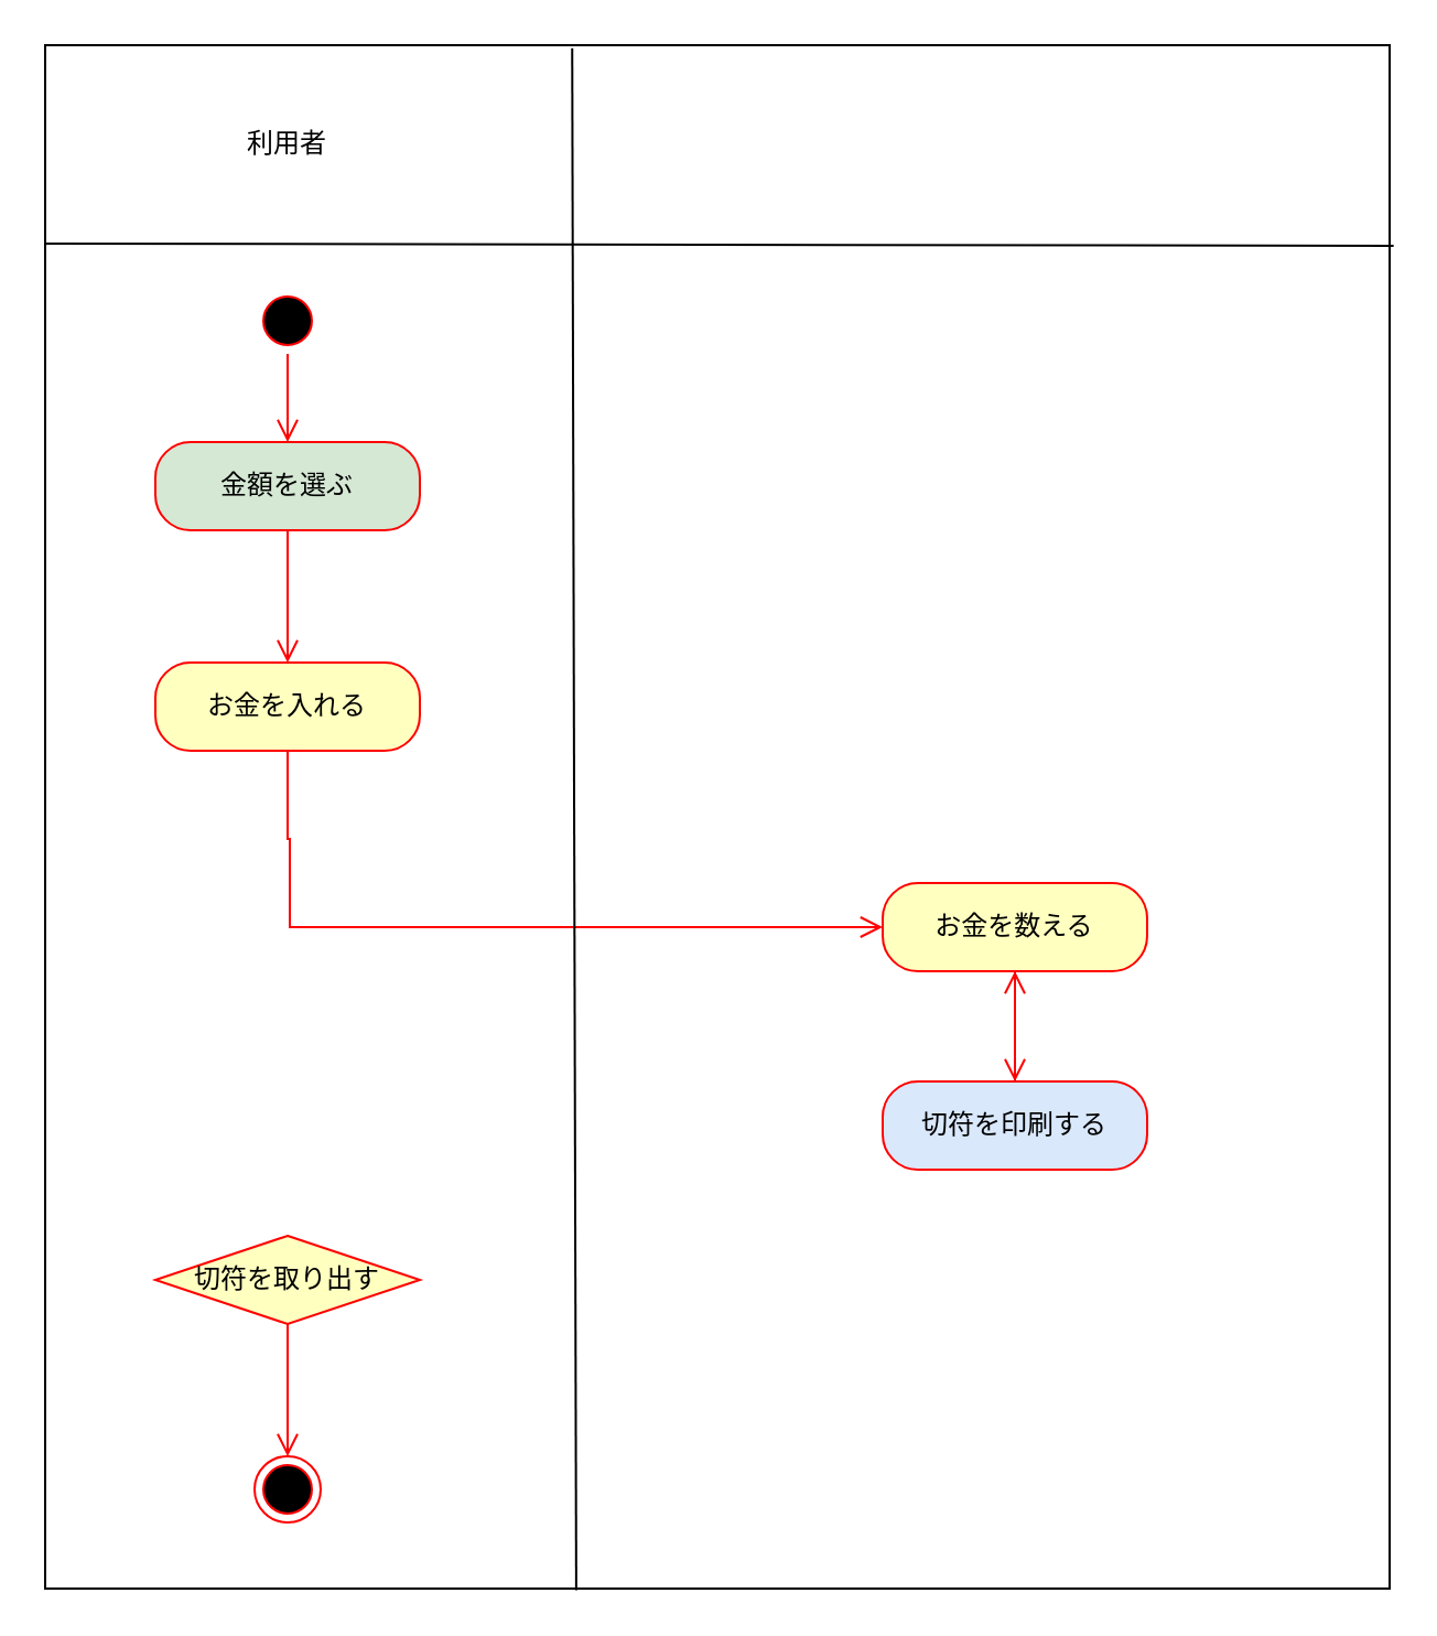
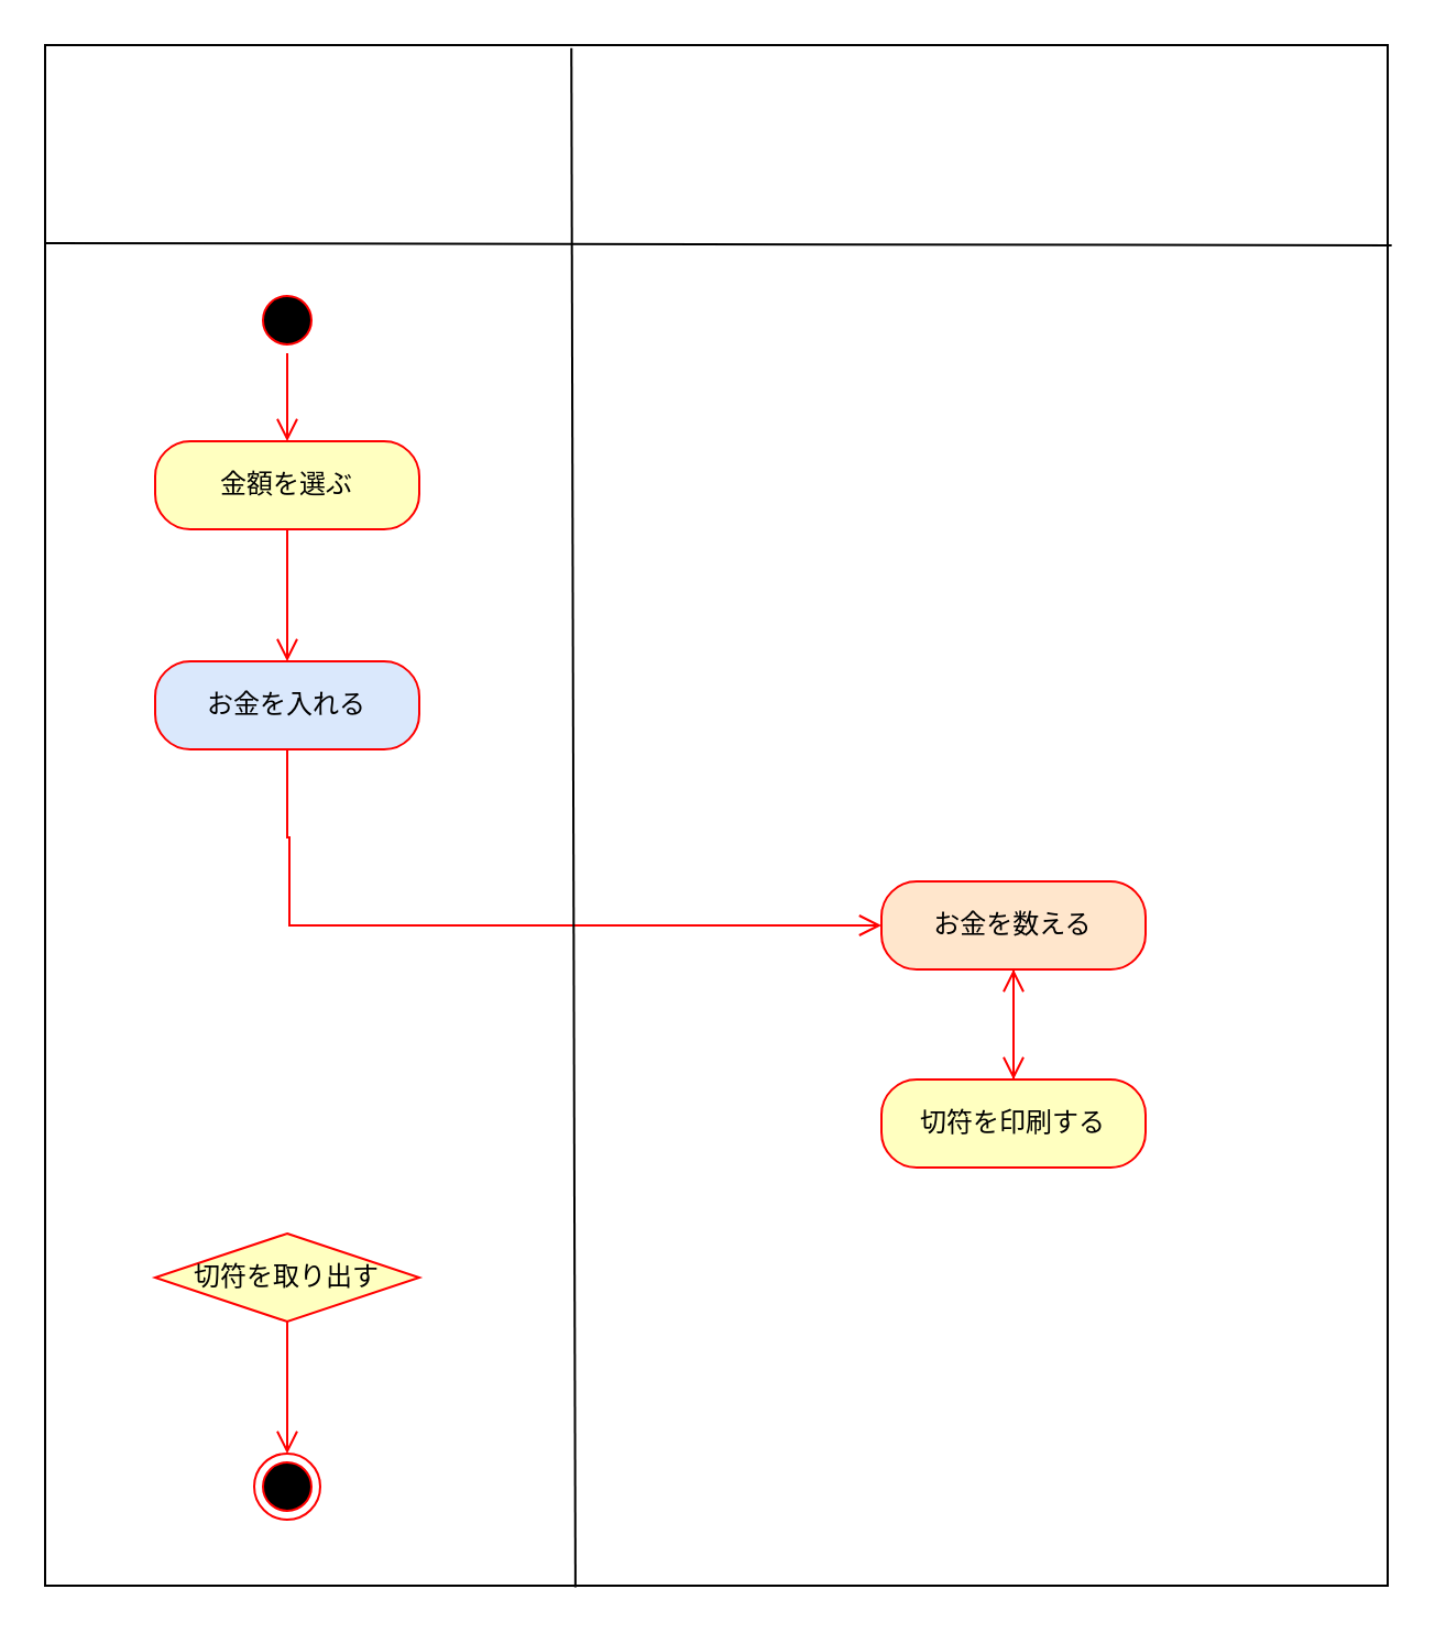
  <mxCell id="0" />
  <mxCell id="1" parent="0" />
  <mxCell id="2" value="" style="rounded=0;whiteSpace=wrap;html=1;" vertex="1" parent="1"><mxGeometry x="20" y="20" width="610" height="700" as="geometry" /></mxCell>
- <mxCell id="3" value="利用者" style="text;html=1;strokeColor=none;fillColor=none;align=center;verticalAlign=middle;whiteSpace=wrap;rounded=0;" vertex="1" parent="1"><mxGeometry x="100" y="50" width="60" height="30" as="geometry" /></mxCell>
  <mxCell id="4" value="" style="ellipse;html=1;shape=startState;fillColor=#000000;strokeColor=#ff0000;" vertex="1" parent="1"><mxGeometry x="115" y="130" width="30" height="30" as="geometry" /></mxCell>
  <mxCell id="5" value="" style="edgeStyle=orthogonalEdgeStyle;html=1;verticalAlign=bottom;endArrow=open;endSize=8;strokeColor=#ff0000;rounded=0;" edge="1" source="4" parent="1"><mxGeometry relative="1" as="geometry"><mxPoint x="130" y="200" as="targetPoint" /></mxGeometry></mxCell>
- <mxCell id="6" value="金額を選ぶ" style="rounded=1;whiteSpace=wrap;html=1;arcSize=40;fontColor=#000000;fillColor=#d5e8d4;strokeColor=#ff0000;" vertex="1" parent="1"><mxGeometry x="70" y="200" width="120" height="40" as="geometry" /></mxCell>
+ <mxCell id="6" value="金額を選ぶ" style="rounded=1;whiteSpace=wrap;html=1;arcSize=40;fontColor=#000000;fillColor=#ffffc0;strokeColor=#ff0000;" vertex="1" parent="1"><mxGeometry x="70" y="200" width="120" height="40" as="geometry" /></mxCell>
  <mxCell id="7" value="" style="edgeStyle=orthogonalEdgeStyle;html=1;verticalAlign=bottom;endArrow=open;endSize=8;strokeColor=#ff0000;rounded=0;" edge="1" source="6" parent="1"><mxGeometry relative="1" as="geometry"><mxPoint x="130" y="300" as="targetPoint" /></mxGeometry></mxCell>
- <mxCell id="8" value="お金を入れる" style="rounded=1;whiteSpace=wrap;html=1;arcSize=40;fontColor=#000000;fillColor=#ffffc0;strokeColor=#ff0000;" vertex="1" parent="1"><mxGeometry x="70" y="300" width="120" height="40" as="geometry" /></mxCell>
+ <mxCell id="8" value="お金を入れる" style="rounded=1;whiteSpace=wrap;html=1;arcSize=40;fontColor=#000000;fillColor=#dae8fc;strokeColor=#ff0000;" vertex="1" parent="1"><mxGeometry x="70" y="300" width="120" height="40" as="geometry" /></mxCell>
  <mxCell id="9" value="" style="edgeStyle=orthogonalEdgeStyle;html=1;verticalAlign=bottom;endArrow=open;endSize=8;strokeColor=#ff0000;rounded=0;entryX=0;entryY=0.5;entryDx=0;entryDy=0;exitX=0.5;exitY=1;exitDx=0;exitDy=0;" edge="1" source="8" parent="1"><mxGeometry relative="1" as="geometry"><mxPoint x="400" y="420" as="targetPoint" /><mxPoint x="130" y="350" as="sourcePoint" /><Array as="points"><mxPoint x="130" y="380" /><mxPoint x="131" y="380" /><mxPoint x="131" y="420" /></Array></mxGeometry></mxCell>
- <mxCell id="10" value="切符を印刷する" style="rounded=1;whiteSpace=wrap;html=1;arcSize=40;fontColor=#000000;fillColor=#dae8fc;strokeColor=#ff0000;" vertex="1" parent="1"><mxGeometry x="400" y="490" width="120" height="40" as="geometry" /></mxCell>
+ <mxCell id="10" value="切符を印刷する" style="rounded=1;whiteSpace=wrap;html=1;arcSize=40;fontColor=#000000;fillColor=#ffffc0;strokeColor=#ff0000;" vertex="1" parent="1"><mxGeometry x="400" y="490" width="120" height="40" as="geometry" /></mxCell>
  <mxCell id="11" value="" style="edgeStyle=orthogonalEdgeStyle;html=1;verticalAlign=bottom;endArrow=open;endSize=8;strokeColor=#ff0000;rounded=0;" edge="1" source="10" parent="1" target="17"><mxGeometry relative="1" as="geometry"><mxPoint x="520" y="590" as="targetPoint" /></mxGeometry></mxCell>
  <mxCell id="12" value="切符を取り出す" style="rhombus;whiteSpace=wrap;html=1;arcSize=40;fontColor=#000000;fillColor=#ffffc0;strokeColor=#ff0000;" vertex="1" parent="1"><mxGeometry x="70" y="560" width="120" height="40" as="geometry" /></mxCell>
  <mxCell id="13" value="" style="edgeStyle=orthogonalEdgeStyle;html=1;verticalAlign=bottom;endArrow=open;endSize=8;strokeColor=#ff0000;rounded=0;" edge="1" source="12" parent="1"><mxGeometry relative="1" as="geometry"><mxPoint x="130" y="660" as="targetPoint" /></mxGeometry></mxCell>
  <mxCell id="14" value="" style="ellipse;html=1;shape=endState;fillColor=#000000;strokeColor=#ff0000;" vertex="1" parent="1"><mxGeometry x="115" y="660" width="30" height="30" as="geometry" /></mxCell>
  <mxCell id="15" value="" style="endArrow=none;html=1;rounded=0;entryX=1.003;entryY=0.13;entryDx=0;entryDy=0;entryPerimeter=0;" edge="1" parent="1" target="2"><mxGeometry width="50" height="50" relative="1" as="geometry"><mxPoint x="20" y="110" as="sourcePoint" /><mxPoint x="70" y="60" as="targetPoint" /></mxGeometry></mxCell>
  <mxCell id="16" value="" style="endArrow=none;html=1;rounded=0;exitX=0.395;exitY=1.001;exitDx=0;exitDy=0;exitPerimeter=0;entryX=0.392;entryY=0.002;entryDx=0;entryDy=0;entryPerimeter=0;" edge="1" parent="1" source="2" target="2"><mxGeometry width="50" height="50" relative="1" as="geometry"><mxPoint x="262.95" y="170" as="sourcePoint" /><mxPoint x="259.995" y="40" as="targetPoint" /></mxGeometry></mxCell>
- <mxCell id="17" value="お金を数える" style="rounded=1;whiteSpace=wrap;html=1;arcSize=40;fontColor=#000000;fillColor=#ffffc0;strokeColor=#ff0000;" vertex="1" parent="1"><mxGeometry x="400" y="400" width="120" height="40" as="geometry" /></mxCell>
+ <mxCell id="17" value="お金を数える" style="rounded=1;whiteSpace=wrap;html=1;arcSize=40;fontColor=#000000;fillColor=#ffe6cc;strokeColor=#ff0000;" vertex="1" parent="1"><mxGeometry x="400" y="400" width="120" height="40" as="geometry" /></mxCell>
  <mxCell id="18" value="" style="edgeStyle=orthogonalEdgeStyle;html=1;verticalAlign=bottom;endArrow=open;endSize=8;strokeColor=#ff0000;rounded=0;" edge="1" source="17" parent="1"><mxGeometry relative="1" as="geometry"><mxPoint x="460" y="490" as="targetPoint" /></mxGeometry></mxCell>
